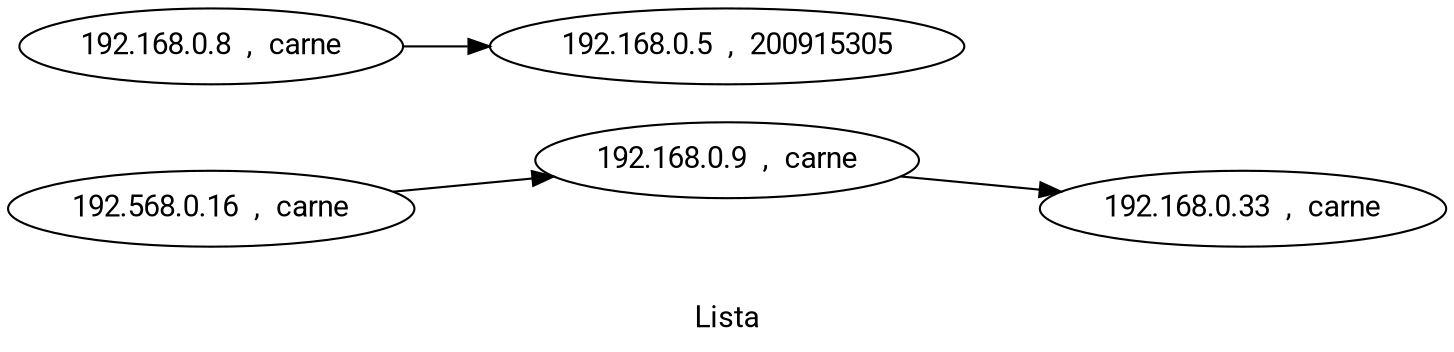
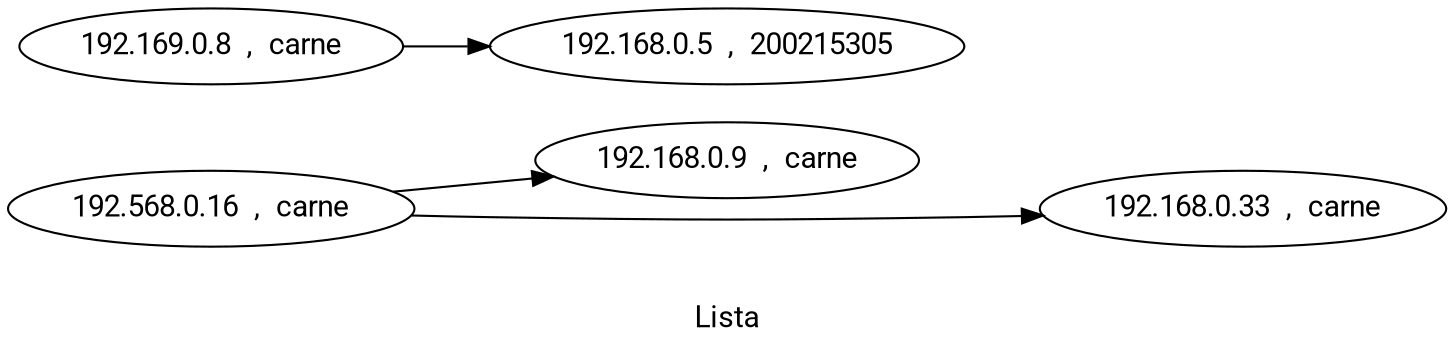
  digraph {
    fontname=Roboto
    label=Lista
    rankdir=LR
    node [fontname=Roboto]
    edge [fontname=Roboto]
    n1 [label="192.568.0.16  ,  carne"]
    n2 [label="192.168.0.9  ,  carne"]
    n3 [label="192.168.0.33  ,  carne"]
-   n4 [label="192.168.0.8  ,  carne"]
-   n5 [label="192.168.0.5  ,  200915305"]
+   n4 [label="192.169.0.8  ,  carne"]
+   n5 [label="192.168.0.5  ,  200215305"]
    n1 -> n2
-   n2 -> n3
+   n1 -> n3
    n4 -> n5
  }
